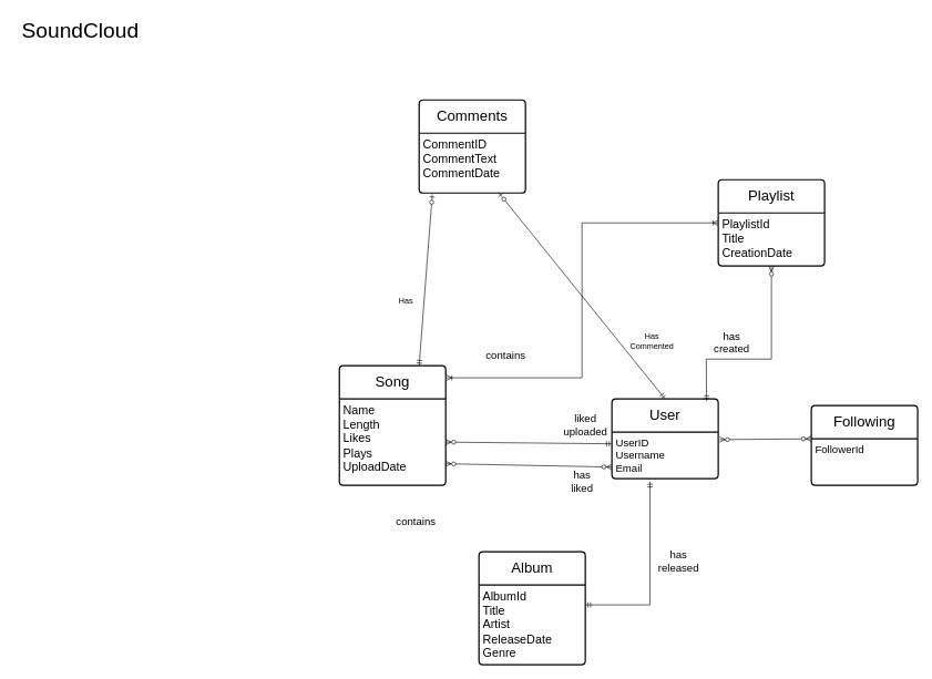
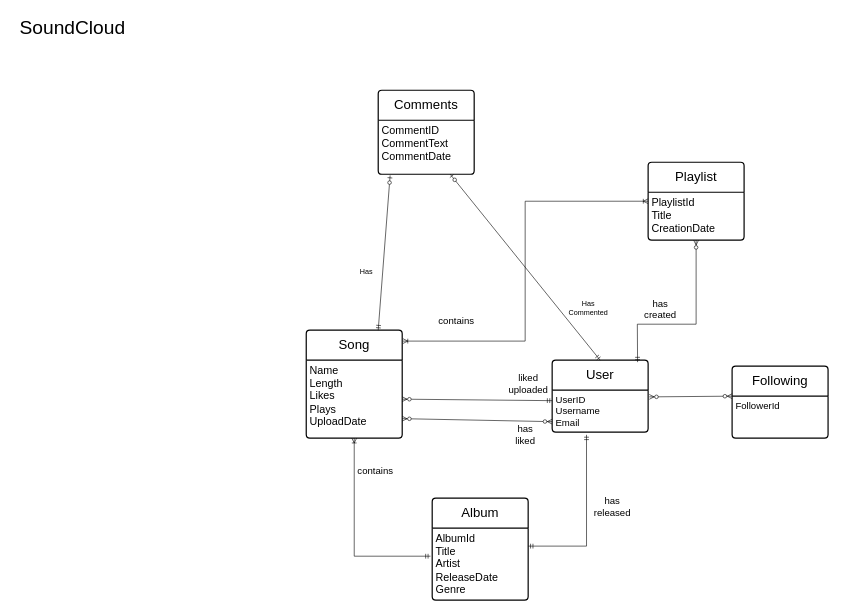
  <mxCell id="0" />
  <mxCell id="1" parent="0" />
  <mxCell id="2" value="&lt;font style=&quot;font-size: 32px;&quot;&gt;SoundCloud&lt;/font&gt;" style="text;html=1;align=center;verticalAlign=middle;resizable=0;points=[];autosize=1;strokeColor=none;fillColor=none;" vertex="1" parent="1"><mxGeometry x="20" y="20" width="200" height="50" as="geometry" /></mxCell>
  <mxCell id="3" value="&lt;font style=&quot;font-size: 22px;&quot;&gt;User&lt;/font&gt;" style="swimlane;childLayout=stackLayout;horizontal=1;startSize=50;horizontalStack=0;rounded=1;fontSize=14;fontStyle=0;strokeWidth=2;resizeParent=0;resizeLast=1;shadow=0;dashed=0;align=center;arcSize=4;whiteSpace=wrap;html=1;" vertex="1" parent="1"><mxGeometry x="920" y="600" width="160" height="120" as="geometry" /></mxCell>
  <mxCell id="4" value="&lt;font style=&quot;font-size: 16px;&quot;&gt;UserID&lt;/font&gt;&lt;div style=&quot;font-size: 16px;&quot;&gt;&lt;font style=&quot;font-size: 16px;&quot;&gt;Username&lt;/font&gt;&lt;/div&gt;&lt;div style=&quot;font-size: 16px;&quot;&gt;&lt;font style=&quot;font-size: 16px;&quot;&gt;Email&lt;/font&gt;&lt;/div&gt;" style="align=left;strokeColor=none;fillColor=none;spacingLeft=4;fontSize=12;verticalAlign=top;resizable=0;rotatable=0;part=1;html=1;" vertex="1" parent="3"><mxGeometry y="50" width="160" height="70" as="geometry" /></mxCell>
  <mxCell id="5" value="&lt;font style=&quot;font-size: 22px;&quot;&gt;Song&lt;/font&gt;" style="swimlane;childLayout=stackLayout;horizontal=1;startSize=50;horizontalStack=0;rounded=1;fontSize=14;fontStyle=0;strokeWidth=2;resizeParent=0;resizeLast=1;shadow=0;dashed=0;align=center;arcSize=4;whiteSpace=wrap;html=1;" vertex="1" parent="1"><mxGeometry x="510" y="550" width="160" height="180" as="geometry" /></mxCell>
  <mxCell id="6" value="&lt;font style=&quot;font-size: 18px;&quot;&gt;Name&lt;/font&gt;&lt;div style=&quot;font-size: 18px;&quot;&gt;&lt;font style=&quot;font-size: 18px;&quot;&gt;Length&lt;/font&gt;&lt;/div&gt;&lt;div style=&quot;font-size: 18px;&quot;&gt;&lt;font style=&quot;font-size: 18px;&quot;&gt;Likes&lt;/font&gt;&lt;/div&gt;&lt;div style=&quot;font-size: 18px;&quot;&gt;&lt;font style=&quot;font-size: 18px;&quot;&gt;Plays&lt;/font&gt;&lt;/div&gt;&lt;div style=&quot;font-size: 18px;&quot;&gt;&lt;font style=&quot;font-size: 18px;&quot;&gt;UploadDate&lt;/font&gt;&lt;/div&gt;" style="align=left;strokeColor=none;fillColor=none;spacingLeft=4;fontSize=12;verticalAlign=top;resizable=0;rotatable=0;part=1;html=1;" vertex="1" parent="5"><mxGeometry y="50" width="160" height="130" as="geometry" /></mxCell>
  <mxCell id="7" value="&lt;font style=&quot;font-size: 22px;&quot;&gt;Playlist&lt;/font&gt;" style="swimlane;childLayout=stackLayout;horizontal=1;startSize=50;horizontalStack=0;rounded=1;fontSize=14;fontStyle=0;strokeWidth=2;resizeParent=0;resizeLast=1;shadow=0;dashed=0;align=center;arcSize=4;whiteSpace=wrap;html=1;" vertex="1" parent="1"><mxGeometry x="1080" y="270" width="160" height="130" as="geometry" /></mxCell>
  <mxCell id="8" value="&lt;font style=&quot;font-size: 18px;&quot;&gt;PlaylistId&lt;/font&gt;&lt;div style=&quot;font-size: 18px;&quot;&gt;&lt;font style=&quot;font-size: 18px;&quot;&gt;Title&lt;/font&gt;&lt;/div&gt;&lt;div style=&quot;font-size: 18px;&quot;&gt;&lt;font style=&quot;font-size: 18px;&quot;&gt;CreationDate&lt;/font&gt;&lt;/div&gt;" style="align=left;strokeColor=none;fillColor=none;spacingLeft=4;fontSize=12;verticalAlign=top;resizable=0;rotatable=0;part=1;html=1;" vertex="1" parent="7"><mxGeometry y="50" width="160" height="80" as="geometry" /></mxCell>
  <mxCell id="9" value="&lt;font style=&quot;font-size: 22px;&quot;&gt;Album&lt;/font&gt;" style="swimlane;childLayout=stackLayout;horizontal=1;startSize=50;horizontalStack=0;rounded=1;fontSize=14;fontStyle=0;strokeWidth=2;resizeParent=0;resizeLast=1;shadow=0;dashed=0;align=center;arcSize=4;whiteSpace=wrap;html=1;" vertex="1" parent="1"><mxGeometry x="720" y="830" width="160" height="170" as="geometry" /></mxCell>
  <mxCell id="10" value="&lt;font style=&quot;font-size: 18px;&quot;&gt;AlbumId&lt;/font&gt;&lt;div style=&quot;font-size: 18px;&quot;&gt;&lt;font style=&quot;font-size: 18px;&quot;&gt;Title&lt;/font&gt;&lt;/div&gt;&lt;div style=&quot;font-size: 18px;&quot;&gt;&lt;font style=&quot;font-size: 18px;&quot;&gt;Artist&lt;/font&gt;&lt;/div&gt;&lt;div style=&quot;font-size: 18px;&quot;&gt;&lt;font style=&quot;font-size: 18px;&quot;&gt;ReleaseDate&lt;/font&gt;&lt;/div&gt;&lt;div style=&quot;font-size: 18px;&quot;&gt;&lt;font style=&quot;font-size: 18px;&quot;&gt;Genre&lt;/font&gt;&lt;/div&gt;" style="align=left;strokeColor=none;fillColor=none;spacingLeft=4;fontSize=12;verticalAlign=top;resizable=0;rotatable=0;part=1;html=1;" vertex="1" parent="9"><mxGeometry y="50" width="160" height="120" as="geometry" /></mxCell>
  <mxCell id="11" value="&lt;font style=&quot;font-size: 16px;&quot;&gt;has&lt;/font&gt;&lt;div style=&quot;font-size: 16px;&quot;&gt;&lt;font style=&quot;font-size: 16px;&quot;&gt;created&lt;/font&gt;&lt;/div&gt;" style="text;html=1;align=center;verticalAlign=middle;resizable=0;points=[];autosize=1;strokeColor=none;fillColor=none;" vertex="1" parent="1"><mxGeometry x="1060" y="490" width="80" height="50" as="geometry" /></mxCell>
  <mxCell id="12" value="" style="fontSize=12;html=1;endArrow=ERzeroToMany;startArrow=ERmandOne;rounded=0;exitX=0.89;exitY=0.027;exitDx=0;exitDy=0;entryX=0.5;entryY=1;entryDx=0;entryDy=0;exitPerimeter=0;" edge="1" parent="1" source="3" target="8"><mxGeometry width="100" height="100" relative="1" as="geometry"><mxPoint x="940" y="570" as="sourcePoint" /><mxPoint x="1040" y="470" as="targetPoint" /><Array as="points"><mxPoint x="1062" y="540" /><mxPoint x="1160" y="540" /></Array></mxGeometry></mxCell>
  <mxCell id="13" value="" style="fontSize=12;html=1;endArrow=ERzeroToMany;startArrow=ERmandOne;rounded=0;exitX=0;exitY=0.25;exitDx=0;exitDy=0;entryX=1;entryY=0.5;entryDx=0;entryDy=0;" edge="1" parent="1" source="4" target="6"><mxGeometry width="100" height="100" relative="1" as="geometry"><mxPoint x="790" y="750" as="sourcePoint" /><mxPoint x="790" y="590" as="targetPoint" /></mxGeometry></mxCell>
  <mxCell id="14" value="&lt;font style=&quot;font-size: 16px;&quot;&gt;liked&lt;/font&gt;&lt;div style=&quot;font-size: 16px;&quot;&gt;&lt;font style=&quot;font-size: 16px;&quot;&gt;uploaded&lt;/font&gt;&lt;/div&gt;" style="text;html=1;align=center;verticalAlign=middle;resizable=0;points=[];autosize=1;strokeColor=none;fillColor=none;" vertex="1" parent="1"><mxGeometry x="835" y="615" width="90" height="50" as="geometry" /></mxCell>
  <mxCell id="15" value="" style="edgeStyle=orthogonalEdgeStyle;fontSize=12;html=1;endArrow=ERoneToMany;startArrow=ERoneToMany;rounded=0;entryX=0;entryY=0.5;entryDx=0;entryDy=0;exitX=1.008;exitY=0.101;exitDx=0;exitDy=0;exitPerimeter=0;" edge="1" parent="1" source="5" target="7"><mxGeometry width="100" height="100" relative="1" as="geometry"><mxPoint x="690" y="590" as="sourcePoint" /><mxPoint x="870" y="420" as="targetPoint" /></mxGeometry></mxCell>
  <mxCell id="16" value="&lt;font style=&quot;font-size: 16px;&quot;&gt;contains&lt;/font&gt;" style="text;html=1;align=center;verticalAlign=middle;resizable=0;points=[];autosize=1;strokeColor=none;fillColor=none;" vertex="1" parent="1"><mxGeometry x="720" y="520" width="80" height="30" as="geometry" /></mxCell>
  <mxCell id="17" value="" style="edgeStyle=orthogonalEdgeStyle;fontSize=12;html=1;endArrow=ERmandOne;startArrow=ERmandOne;rounded=0;exitX=1;exitY=0.25;exitDx=0;exitDy=0;entryX=0.358;entryY=1.063;entryDx=0;entryDy=0;entryPerimeter=0;" edge="1" parent="1" source="10" target="4"><mxGeometry width="100" height="100" relative="1" as="geometry"><mxPoint x="970" y="930" as="sourcePoint" /><mxPoint x="1070" y="830" as="targetPoint" /></mxGeometry></mxCell>
  <mxCell id="18" value="&lt;font style=&quot;font-size: 16px;&quot;&gt;has&lt;/font&gt;&lt;div style=&quot;font-size: 16px;&quot;&gt;&lt;font style=&quot;font-size: 16px;&quot;&gt;released&lt;/font&gt;&lt;/div&gt;" style="text;html=1;align=center;verticalAlign=middle;resizable=0;points=[];autosize=1;strokeColor=none;fillColor=none;" vertex="1" parent="1"><mxGeometry x="980" y="820" width="80" height="50" as="geometry" /></mxCell>
+ <mxCell id="19" value="" style="edgeStyle=orthogonalEdgeStyle;fontSize=12;html=1;endArrow=ERoneToMany;startArrow=ERmandOne;rounded=0;exitX=-0.018;exitY=0.39;exitDx=0;exitDy=0;exitPerimeter=0;entryX=0.5;entryY=1;entryDx=0;entryDy=0;" edge="1" parent="1" source="10" target="6"><mxGeometry width="100" height="100" relative="1" as="geometry"><mxPoint x="520" y="980" as="sourcePoint" /><mxPoint x="620" y="880" as="targetPoint" /></mxGeometry></mxCell>
  <mxCell id="20" value="&lt;font style=&quot;font-size: 16px;&quot;&gt;contains&lt;/font&gt;" style="text;html=1;align=center;verticalAlign=middle;resizable=0;points=[];autosize=1;strokeColor=none;fillColor=none;" vertex="1" parent="1"><mxGeometry x="585" y="770" width="80" height="30" as="geometry" /></mxCell>
  <mxCell id="21" value="&lt;font style=&quot;font-size: 22px;&quot;&gt;Following&lt;/font&gt;" style="swimlane;childLayout=stackLayout;horizontal=1;startSize=50;horizontalStack=0;rounded=1;fontSize=14;fontStyle=0;strokeWidth=2;resizeParent=0;resizeLast=1;shadow=0;dashed=0;align=center;arcSize=4;whiteSpace=wrap;html=1;" vertex="1" parent="1"><mxGeometry x="1220" y="610" width="160" height="120" as="geometry" /></mxCell>
  <mxCell id="22" value="&lt;span style=&quot;font-size: 16px;&quot;&gt;FollowerId&lt;/span&gt;" style="align=left;strokeColor=none;fillColor=none;spacingLeft=4;fontSize=12;verticalAlign=top;resizable=0;rotatable=0;part=1;html=1;" vertex="1" parent="21"><mxGeometry y="50" width="160" height="70" as="geometry" /></mxCell>
  <mxCell id="23" value="" style="fontSize=12;html=1;endArrow=ERzeroToMany;endFill=1;startArrow=ERzeroToMany;rounded=0;exitX=1.012;exitY=0.16;exitDx=0;exitDy=0;entryX=0;entryY=0;entryDx=0;entryDy=0;exitPerimeter=0;" edge="1" parent="1" source="4" target="22"><mxGeometry width="100" height="100" relative="1" as="geometry"><mxPoint x="1150" y="959" as="sourcePoint" /><mxPoint x="1992" y="1030" as="targetPoint" /></mxGeometry></mxCell>
  <mxCell id="24" value="" style="fontSize=12;html=1;endArrow=ERzeroToMany;endFill=1;startArrow=ERzeroToMany;rounded=0;entryX=0;entryY=0.75;entryDx=0;entryDy=0;exitX=1;exitY=0.75;exitDx=0;exitDy=0;" edge="1" parent="1" source="6" target="4"><mxGeometry width="100" height="100" relative="1" as="geometry"><mxPoint x="670" y="699" as="sourcePoint" /><mxPoint x="904" y="699" as="targetPoint" /></mxGeometry></mxCell>
  <mxCell id="25" value="&lt;font style=&quot;font-size: 16px;&quot;&gt;has&lt;/font&gt;&lt;div style=&quot;font-size: 16px;&quot;&gt;&lt;font style=&quot;font-size: 16px;&quot;&gt;liked&lt;/font&gt;&lt;/div&gt;" style="text;html=1;align=center;verticalAlign=middle;resizable=0;points=[];autosize=1;strokeColor=none;fillColor=none;" vertex="1" parent="1"><mxGeometry x="845" y="700" width="60" height="50" as="geometry" /></mxCell>
  <mxCell id="26" value="&lt;font style=&quot;font-size: 22px;&quot;&gt;Comments&lt;/font&gt;" style="swimlane;childLayout=stackLayout;horizontal=1;startSize=50;horizontalStack=0;rounded=1;fontSize=14;fontStyle=0;strokeWidth=2;resizeParent=0;resizeLast=1;shadow=0;dashed=0;align=center;arcSize=4;whiteSpace=wrap;html=1;" vertex="1" parent="1"><mxGeometry x="630" y="150" width="160" height="140" as="geometry" /></mxCell>
  <mxCell id="27" value="&lt;span style=&quot;font-size: 18px;&quot;&gt;CommentID&lt;/span&gt;&lt;div&gt;&lt;span style=&quot;font-size: 18px;&quot;&gt;CommentText&lt;/span&gt;&lt;/div&gt;&lt;div&gt;&lt;span style=&quot;font-size: 18px;&quot;&gt;CommentDate&lt;/span&gt;&lt;/div&gt;" style="align=left;strokeColor=none;fillColor=none;spacingLeft=4;fontSize=12;verticalAlign=top;resizable=0;rotatable=0;part=1;html=1;" vertex="1" parent="26"><mxGeometry y="50" width="160" height="90" as="geometry" /></mxCell>
  <mxCell id="28" value="" style="fontSize=12;html=1;endArrow=ERzeroToOne;startArrow=ERmandOne;rounded=0;exitX=0.5;exitY=0;exitDx=0;exitDy=0;entryX=0.75;entryY=1;entryDx=0;entryDy=0;" edge="1" parent="1" source="3" target="27"><mxGeometry width="100" height="100" relative="1" as="geometry"><mxPoint x="760" y="420" as="sourcePoint" /><mxPoint x="860" y="320" as="targetPoint" /></mxGeometry></mxCell>
  <mxCell id="29" value="" style="fontSize=12;html=1;endArrow=ERzeroToOne;startArrow=ERmandOne;rounded=0;exitX=0.75;exitY=0;exitDx=0;exitDy=0;entryX=0.124;entryY=1.022;entryDx=0;entryDy=0;entryPerimeter=0;" edge="1" parent="1" source="5" target="27"><mxGeometry width="100" height="100" relative="1" as="geometry"><mxPoint x="670" y="520" as="sourcePoint" /><mxPoint x="420" y="210" as="targetPoint" /></mxGeometry></mxCell>
  <mxCell id="30" value="Has" style="text;html=1;align=center;verticalAlign=middle;resizable=0;points=[];autosize=1;strokeColor=none;fillColor=none;" vertex="1" parent="1"><mxGeometry x="590" y="438" width="40" height="30" as="geometry" /></mxCell>
  <mxCell id="31" value="Has&lt;div&gt;Commented&lt;/div&gt;" style="text;html=1;align=center;verticalAlign=middle;resizable=0;points=[];autosize=1;strokeColor=none;fillColor=none;" vertex="1" parent="1"><mxGeometry x="935" y="493" width="90" height="40" as="geometry" /></mxCell>
